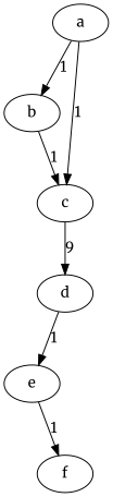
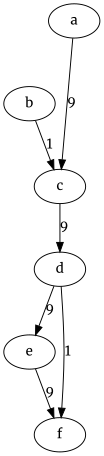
  digraph {
    fontname=Merriweather
    node [fontname=Merriweather]
    edge [fontname=Merriweather]
    a
    b
    c
    d
    e
    f
-   a -> b [label=1]
-   a -> c [label=1]
+   a -> c [label=9]
    b -> c [label=1]
    c -> d [label=9]
-   d -> e [label=1]
-   e -> f [label=1]
+   d -> e [label=9]
+   d -> f [label=1]
+   e -> f [label=9]
  }
